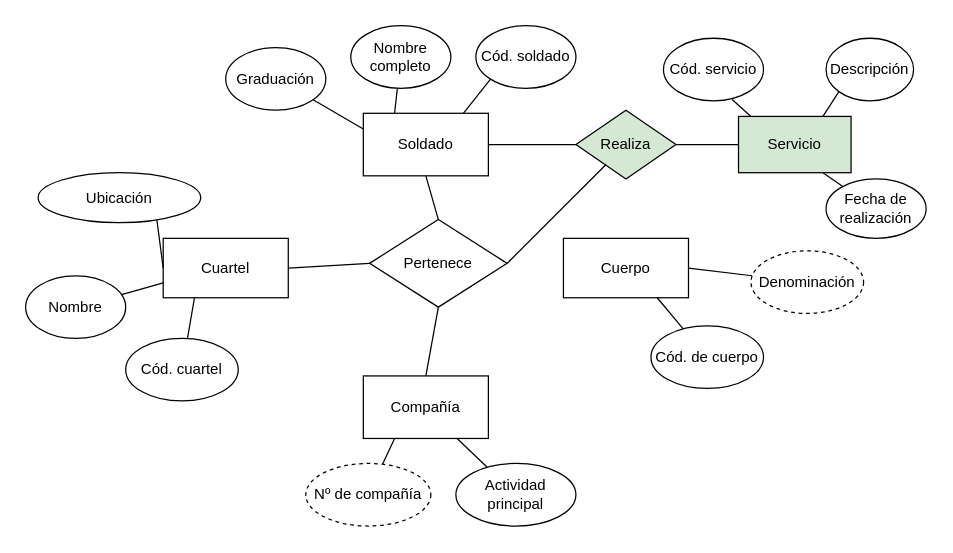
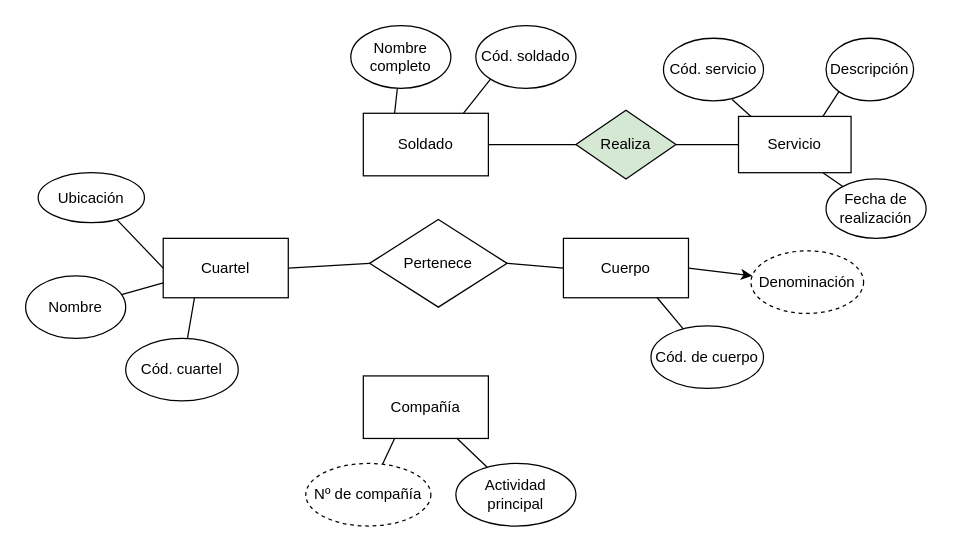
  <mxCell id="0" />
  <mxCell id="1" parent="0" />
  <mxCell id="2" value="&lt;font style=&quot;font-size: 12px;&quot;&gt;Soldado&lt;/font&gt;" style="rounded=0;whiteSpace=wrap;html=1;" vertex="1" parent="1"><mxGeometry x="290" y="90" width="100" height="50" as="geometry" /></mxCell>
  <mxCell id="3" value="Pertenece" style="rhombus;whiteSpace=wrap;html=1;" vertex="1" parent="1"><mxGeometry x="295" y="175" width="110" height="70" as="geometry" /></mxCell>
  <mxCell id="4" value="&lt;font style=&quot;font-size: 12px;&quot;&gt;Compañía&lt;/font&gt;" style="rounded=0;whiteSpace=wrap;html=1;" vertex="1" parent="1"><mxGeometry x="290" y="300" width="100" height="50" as="geometry" /></mxCell>
  <mxCell id="5" value="Cuerpo" style="rounded=0;whiteSpace=wrap;html=1;" vertex="1" parent="1"><mxGeometry x="450" y="190" width="100" height="47.5" as="geometry" /></mxCell>
  <mxCell id="6" value="Realiza" style="rhombus;whiteSpace=wrap;html=1;fillColor=#d5e8d4;" vertex="1" parent="1"><mxGeometry x="460" y="87.5" width="80" height="55" as="geometry" /></mxCell>
- <mxCell id="7" value="Servicio" style="rounded=0;whiteSpace=wrap;html=1;fillColor=#d5e8d4;" vertex="1" parent="1"><mxGeometry x="590" y="92.5" width="90" height="45" as="geometry" /></mxCell>
+ <mxCell id="7" value="Servicio" style="rounded=0;whiteSpace=wrap;html=1;" vertex="1" parent="1"><mxGeometry x="590" y="92.5" width="90" height="45" as="geometry" /></mxCell>
  <mxCell id="8" value="Cód. servicio" style="ellipse;whiteSpace=wrap;html=1;" vertex="1" parent="1"><mxGeometry x="530" y="30" width="80" height="50" as="geometry" /></mxCell>
  <mxCell id="9" value="Descripción" style="ellipse;whiteSpace=wrap;html=1;" vertex="1" parent="1"><mxGeometry x="660" y="30" width="70" height="50" as="geometry" /></mxCell>
  <mxCell id="10" value="" style="endArrow=none;html=1;rounded=0;exitX=0.75;exitY=0;exitDx=0;exitDy=0;entryX=0;entryY=1;entryDx=0;entryDy=0;" edge="1" parent="1" source="7" target="9"><mxGeometry width="50" height="50" relative="1" as="geometry"><mxPoint x="670" y="90" as="sourcePoint" /><mxPoint x="680" y="80" as="targetPoint" /></mxGeometry></mxCell>
  <mxCell id="11" value="" style="endArrow=none;html=1;rounded=0;exitX=0.686;exitY=0.98;exitDx=0;exitDy=0;exitPerimeter=0;" edge="1" parent="1" source="8"><mxGeometry width="50" height="50" relative="1" as="geometry"><mxPoint x="550" y="142.5" as="sourcePoint" /><mxPoint x="600" y="92.5" as="targetPoint" /></mxGeometry></mxCell>
  <mxCell id="12" value="" style="endArrow=none;html=1;rounded=0;exitX=0.75;exitY=1;exitDx=0;exitDy=0;" edge="1" parent="1" source="7" target="13"><mxGeometry width="50" height="50" relative="1" as="geometry"><mxPoint x="670" y="160" as="sourcePoint" /><mxPoint x="650" y="140" as="targetPoint" /></mxGeometry></mxCell>
  <mxCell id="13" value="&lt;div&gt;Fecha de &lt;br&gt;&lt;/div&gt;&lt;div&gt;realización&lt;br&gt;&lt;/div&gt;" style="ellipse;whiteSpace=wrap;html=1;" vertex="1" parent="1"><mxGeometry x="660" y="142.5" width="80" height="47.5" as="geometry" /></mxCell>
- <mxCell id="14" value="" style="endArrow=none;html=1;rounded=0;exitX=0.5;exitY=0;exitDx=0;exitDy=0;entryX=0.5;entryY=1;entryDx=0;entryDy=0;entryPerimeter=0;" edge="1" parent="1" source="3" target="2"><mxGeometry width="50" height="50" relative="1" as="geometry"><mxPoint x="294" y="192.5" as="sourcePoint" /><mxPoint x="344" y="142.5" as="targetPoint" /></mxGeometry></mxCell>
- <mxCell id="15" value="" style="endArrow=none;html=1;rounded=0;exitX=0.5;exitY=0;exitDx=0;exitDy=0;entryX=0.5;entryY=1;entryDx=0;entryDy=0;" edge="1" parent="1" source="4" target="3"><mxGeometry width="50" height="50" relative="1" as="geometry"><mxPoint x="294" y="300" as="sourcePoint" /><mxPoint x="330" y="280" as="targetPoint" /></mxGeometry></mxCell>
- <mxCell id="16" value="" style="endArrow=none;html=1;rounded=0;exitX=1;exitY=0.5;exitDx=0;exitDy=0;" edge="1" parent="1" source="3" target="6"><mxGeometry width="50" height="50" relative="1" as="geometry"><mxPoint x="410" y="230" as="sourcePoint" /><mxPoint x="440" y="170" as="targetPoint" /></mxGeometry></mxCell>
+ <mxCell id="16" value="" style="endArrow=none;html=1;rounded=0;entryX=0;entryY=0.5;entryDx=0;entryDy=0;exitX=1;exitY=0.5;exitDx=0;exitDy=0;" edge="1" parent="1" source="3" target="5"><mxGeometry width="50" height="50" relative="1" as="geometry"><mxPoint x="410" y="230" as="sourcePoint" /><mxPoint x="440" y="170" as="targetPoint" /></mxGeometry></mxCell>
  <mxCell id="17" value="Cuartel" style="rounded=0;whiteSpace=wrap;html=1;" vertex="1" parent="1"><mxGeometry x="130" y="190" width="100" height="47.5" as="geometry" /></mxCell>
  <mxCell id="18" value="" style="endArrow=none;html=1;rounded=0;exitX=1;exitY=0.5;exitDx=0;exitDy=0;entryX=0;entryY=0.5;entryDx=0;entryDy=0;" edge="1" parent="1" source="17" target="3"><mxGeometry width="50" height="50" relative="1" as="geometry"><mxPoint x="240" y="270" as="sourcePoint" /><mxPoint x="270" y="190" as="targetPoint" /></mxGeometry></mxCell>
  <mxCell id="19" value="" style="endArrow=none;html=1;rounded=0;entryX=0;entryY=0.5;entryDx=0;entryDy=0;exitX=1;exitY=0.5;exitDx=0;exitDy=0;" edge="1" parent="1" source="2" target="6"><mxGeometry width="50" height="50" relative="1" as="geometry"><mxPoint x="390" y="120" as="sourcePoint" /><mxPoint x="440" y="70" as="targetPoint" /></mxGeometry></mxCell>
  <mxCell id="20" value="" style="endArrow=none;html=1;rounded=0;entryX=0;entryY=0.5;entryDx=0;entryDy=0;exitX=1;exitY=0.5;exitDx=0;exitDy=0;" edge="1" parent="1" source="6" target="7"><mxGeometry width="50" height="50" relative="1" as="geometry"><mxPoint x="540" y="114.5" as="sourcePoint" /><mxPoint x="590" y="114.5" as="targetPoint" /></mxGeometry></mxCell>
- <mxCell id="21" value="" style="endArrow=none;html=1;rounded=0;exitX=0;exitY=0.25;exitDx=0;exitDy=0;" edge="1" parent="1" source="2" target="22"><mxGeometry width="50" height="50" relative="1" as="geometry"><mxPoint x="240" y="90" as="sourcePoint" /><mxPoint x="290" y="100" as="targetPoint" /></mxGeometry></mxCell>
- <mxCell id="22" value="Graduación" style="ellipse;whiteSpace=wrap;html=1;" vertex="1" parent="1"><mxGeometry x="180" y="37.5" width="80" height="50" as="geometry" /></mxCell>
  <mxCell id="23" value="" style="endArrow=none;html=1;rounded=0;exitX=0.25;exitY=0;exitDx=0;exitDy=0;" edge="1" parent="1" source="2" target="24"><mxGeometry width="50" height="50" relative="1" as="geometry"><mxPoint x="300" y="90" as="sourcePoint" /><mxPoint x="300" y="60" as="targetPoint" /></mxGeometry></mxCell>
  <mxCell id="24" value="&lt;div&gt;Nombre&lt;/div&gt;&lt;div&gt;completo&lt;br&gt;&lt;/div&gt;" style="ellipse;whiteSpace=wrap;html=1;" vertex="1" parent="1"><mxGeometry x="280" y="20" width="80" height="50" as="geometry" /></mxCell>
  <mxCell id="25" value="" style="endArrow=none;html=1;rounded=0;entryX=0;entryY=1;entryDx=0;entryDy=0;" edge="1" parent="1" target="26"><mxGeometry width="50" height="50" relative="1" as="geometry"><mxPoint x="370" y="90" as="sourcePoint" /><mxPoint x="384.804" y="81.506" as="targetPoint" /></mxGeometry></mxCell>
  <mxCell id="26" value="Cód. soldado" style="ellipse;whiteSpace=wrap;html=1;" vertex="1" parent="1"><mxGeometry x="380" y="20" width="80" height="50" as="geometry" /></mxCell>
- <mxCell id="27" value="" style="endArrow=none;html=1;rounded=0;exitX=1;exitY=0.5;exitDx=0;exitDy=0;" edge="1" parent="1" source="5" target="28"><mxGeometry width="50" height="50" relative="1" as="geometry"><mxPoint x="570" y="287.5" as="sourcePoint" /><mxPoint x="600" y="220" as="targetPoint" /></mxGeometry></mxCell>
+ <mxCell id="27" value="" style="endArrow=classic;html=1;rounded=0;exitX=1;exitY=0.5;exitDx=0;exitDy=0;" edge="1" parent="1" source="5" target="28"><mxGeometry width="50" height="50" relative="1" as="geometry"><mxPoint x="570" y="287.5" as="sourcePoint" /><mxPoint x="600" y="220" as="targetPoint" /></mxGeometry></mxCell>
  <mxCell id="28" value="Denominación" style="ellipse;whiteSpace=wrap;html=1;dashed=1;" vertex="1" parent="1"><mxGeometry x="600" y="200" width="90" height="50" as="geometry" /></mxCell>
  <mxCell id="29" value="" style="endArrow=none;html=1;rounded=0;exitX=0.75;exitY=1;exitDx=0;exitDy=0;" edge="1" parent="1" source="5" target="30"><mxGeometry width="50" height="50" relative="1" as="geometry"><mxPoint x="550" y="270" as="sourcePoint" /><mxPoint x="540" y="237.5" as="targetPoint" /></mxGeometry></mxCell>
  <mxCell id="30" value="Cód. de cuerpo" style="ellipse;whiteSpace=wrap;html=1;" vertex="1" parent="1"><mxGeometry x="520" y="260" width="90" height="50" as="geometry" /></mxCell>
  <mxCell id="31" value="" style="endArrow=none;html=1;rounded=0;exitX=0.75;exitY=1;exitDx=0;exitDy=0;" edge="1" parent="1" source="4" target="32"><mxGeometry width="50" height="50" relative="1" as="geometry"><mxPoint x="370" y="390" as="sourcePoint" /><mxPoint x="369" y="350" as="targetPoint" /></mxGeometry></mxCell>
  <mxCell id="32" value="&lt;div&gt;Actividad&lt;/div&gt;&lt;div&gt;principal&lt;br&gt;&lt;/div&gt;" style="ellipse;whiteSpace=wrap;html=1;" vertex="1" parent="1"><mxGeometry x="364" y="370" width="96" height="50" as="geometry" /></mxCell>
  <mxCell id="33" value="" style="endArrow=none;html=1;rounded=0;exitX=0.25;exitY=1;exitDx=0;exitDy=0;" edge="1" parent="1" source="4" target="34"><mxGeometry width="50" height="50" relative="1" as="geometry"><mxPoint x="300" y="380" as="sourcePoint" /><mxPoint x="330" y="350" as="targetPoint" /></mxGeometry></mxCell>
  <mxCell id="34" value="Nº de compañía" style="ellipse;whiteSpace=wrap;html=1;dashed=1;" vertex="1" parent="1"><mxGeometry x="244" y="370" width="100" height="50" as="geometry" /></mxCell>
  <mxCell id="35" value="" style="endArrow=none;html=1;rounded=0;exitX=0.25;exitY=1;exitDx=0;exitDy=0;" edge="1" parent="1" source="17" target="36"><mxGeometry width="50" height="50" relative="1" as="geometry"><mxPoint x="170" y="270" as="sourcePoint" /><mxPoint x="180" y="237.5" as="targetPoint" /></mxGeometry></mxCell>
  <mxCell id="36" value="Cód. cuartel" style="ellipse;whiteSpace=wrap;html=1;" vertex="1" parent="1"><mxGeometry x="100" y="270" width="90" height="50" as="geometry" /></mxCell>
  <mxCell id="37" value="" style="endArrow=none;html=1;rounded=0;exitX=0;exitY=0.75;exitDx=0;exitDy=0;" edge="1" parent="1" source="17" target="38"><mxGeometry width="50" height="50" relative="1" as="geometry"><mxPoint x="70" y="230" as="sourcePoint" /><mxPoint x="130" y="220" as="targetPoint" /></mxGeometry></mxCell>
  <mxCell id="38" value="Nombre" style="ellipse;whiteSpace=wrap;html=1;" vertex="1" parent="1"><mxGeometry x="20" y="220" width="80" height="50" as="geometry" /></mxCell>
  <mxCell id="39" value="" style="endArrow=none;html=1;rounded=0;entryX=0;entryY=0.5;entryDx=0;entryDy=0;exitX=0.729;exitY=0.913;exitDx=0;exitDy=0;exitPerimeter=0;" edge="1" parent="1" source="40" target="17"><mxGeometry width="50" height="50" relative="1" as="geometry"><mxPoint x="80" y="180" as="sourcePoint" /><mxPoint x="130" y="200" as="targetPoint" /></mxGeometry></mxCell>
- <mxCell id="40" value="Ubicación" style="ellipse;whiteSpace=wrap;html=1;" vertex="1" parent="1"><mxGeometry x="30" y="137.5" width="130" height="40" as="geometry" /></mxCell>
+ <mxCell id="40" value="Ubicación" style="ellipse;whiteSpace=wrap;html=1;" vertex="1" parent="1"><mxGeometry x="30" y="137.5" width="85" height="40" as="geometry" /></mxCell>
